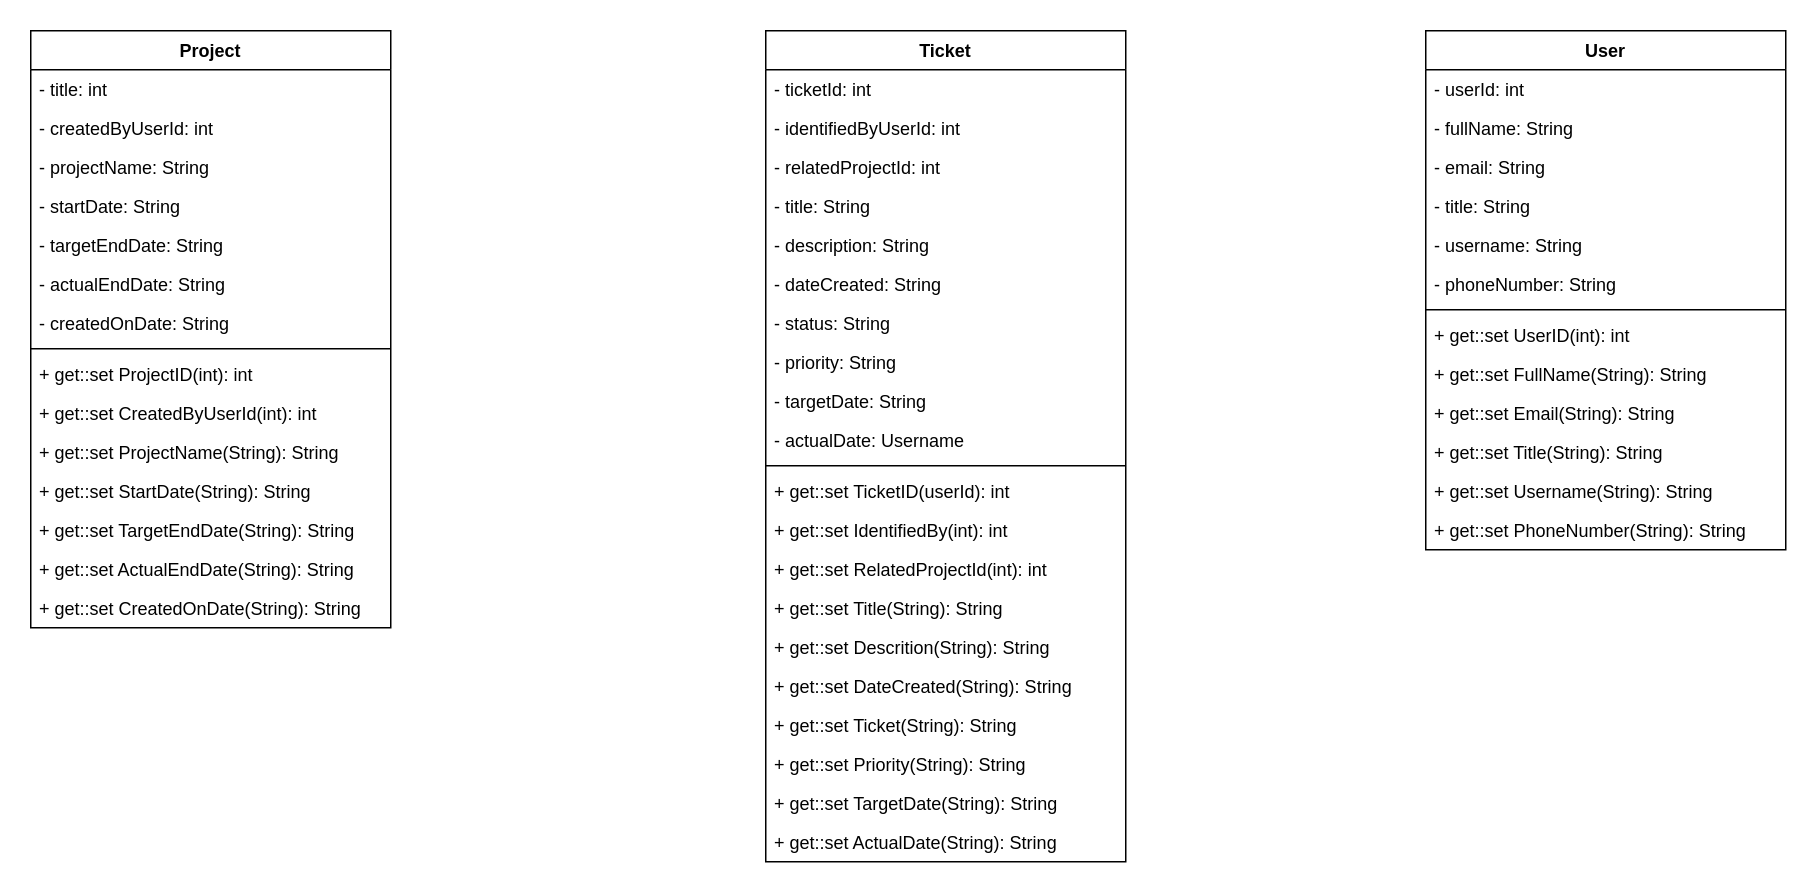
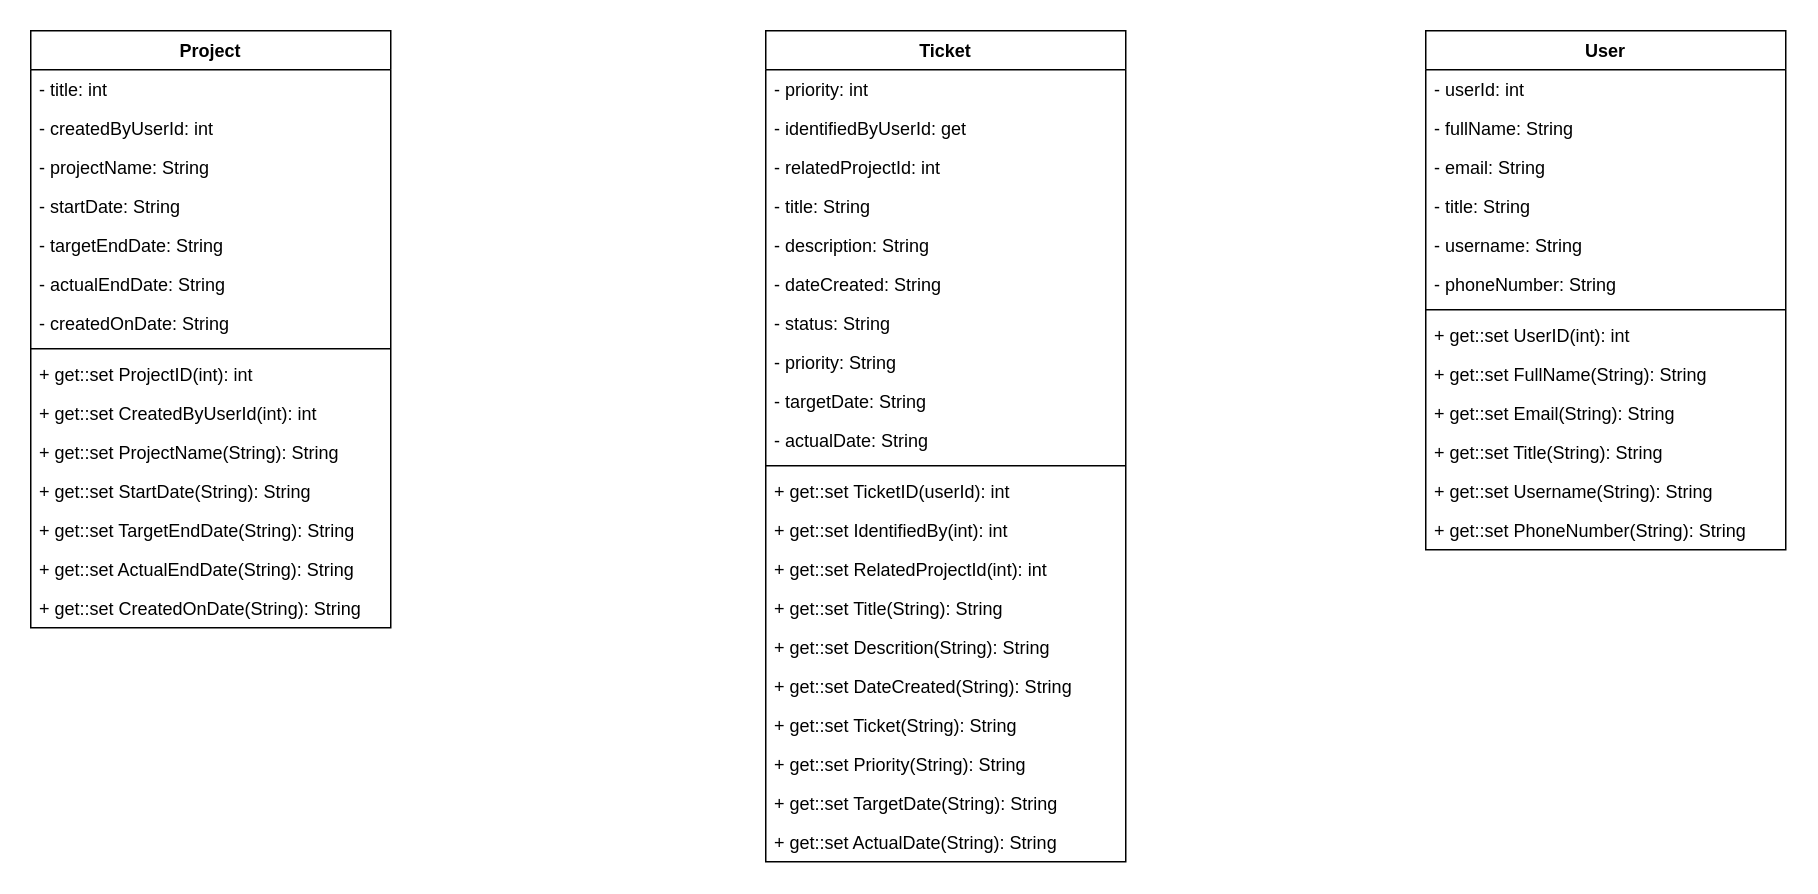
  <mxCell id="0" />
  <mxCell id="1" parent="0" />
  <mxCell id="2" value="User" style="swimlane;fontStyle=1;align=center;verticalAlign=top;childLayout=stackLayout;horizontal=1;startSize=26;horizontalStack=0;resizeParent=1;resizeParentMax=0;resizeLast=0;collapsible=1;marginBottom=0;" vertex="1" parent="1"><mxGeometry x="950" y="20" width="240" height="346" as="geometry" /></mxCell>
  <mxCell id="3" value="- userId: int" style="text;strokeColor=none;fillColor=none;align=left;verticalAlign=top;spacingLeft=4;spacingRight=4;overflow=hidden;rotatable=0;points=[[0,0.5],[1,0.5]];portConstraint=eastwest;" vertex="1" parent="2"><mxGeometry y="26" width="240" height="26" as="geometry" /></mxCell>
  <mxCell id="4" value="- fullName: String" style="text;strokeColor=none;fillColor=none;align=left;verticalAlign=top;spacingLeft=4;spacingRight=4;overflow=hidden;rotatable=0;points=[[0,0.5],[1,0.5]];portConstraint=eastwest;" vertex="1" parent="2"><mxGeometry y="52" width="240" height="26" as="geometry" /></mxCell>
  <mxCell id="5" value="- email: String" style="text;strokeColor=none;fillColor=none;align=left;verticalAlign=top;spacingLeft=4;spacingRight=4;overflow=hidden;rotatable=0;points=[[0,0.5],[1,0.5]];portConstraint=eastwest;" vertex="1" parent="2"><mxGeometry y="78" width="240" height="26" as="geometry" /></mxCell>
  <mxCell id="6" value="- title: String" style="text;strokeColor=none;fillColor=none;align=left;verticalAlign=top;spacingLeft=4;spacingRight=4;overflow=hidden;rotatable=0;points=[[0,0.5],[1,0.5]];portConstraint=eastwest;" vertex="1" parent="2"><mxGeometry y="104" width="240" height="26" as="geometry" /></mxCell>
  <mxCell id="7" value="- username: String" style="text;strokeColor=none;fillColor=none;align=left;verticalAlign=top;spacingLeft=4;spacingRight=4;overflow=hidden;rotatable=0;points=[[0,0.5],[1,0.5]];portConstraint=eastwest;" vertex="1" parent="2"><mxGeometry y="130" width="240" height="26" as="geometry" /></mxCell>
  <mxCell id="8" value="- phoneNumber: String" style="text;strokeColor=none;fillColor=none;align=left;verticalAlign=top;spacingLeft=4;spacingRight=4;overflow=hidden;rotatable=0;points=[[0,0.5],[1,0.5]];portConstraint=eastwest;" vertex="1" parent="2"><mxGeometry y="156" width="240" height="26" as="geometry" /></mxCell>
  <mxCell id="9" value="" style="line;strokeWidth=1;fillColor=none;align=left;verticalAlign=middle;spacingTop=-1;spacingLeft=3;spacingRight=3;rotatable=0;labelPosition=right;points=[];portConstraint=eastwest;strokeColor=inherit;" vertex="1" parent="2"><mxGeometry y="182" width="240" height="8" as="geometry" /></mxCell>
  <mxCell id="10" value="+ get::set UserID(int): int" style="text;strokeColor=none;fillColor=none;align=left;verticalAlign=top;spacingLeft=4;spacingRight=4;overflow=hidden;rotatable=0;points=[[0,0.5],[1,0.5]];portConstraint=eastwest;" vertex="1" parent="2"><mxGeometry y="190" width="240" height="26" as="geometry" /></mxCell>
  <mxCell id="11" value="+ get::set FullName(String): String" style="text;strokeColor=none;fillColor=none;align=left;verticalAlign=top;spacingLeft=4;spacingRight=4;overflow=hidden;rotatable=0;points=[[0,0.5],[1,0.5]];portConstraint=eastwest;" vertex="1" parent="2"><mxGeometry y="216" width="240" height="26" as="geometry" /></mxCell>
  <mxCell id="12" value="+ get::set Email(String): String" style="text;strokeColor=none;fillColor=none;align=left;verticalAlign=top;spacingLeft=4;spacingRight=4;overflow=hidden;rotatable=0;points=[[0,0.5],[1,0.5]];portConstraint=eastwest;" vertex="1" parent="2"><mxGeometry y="242" width="240" height="26" as="geometry" /></mxCell>
  <mxCell id="13" value="+ get::set Title(String): String" style="text;strokeColor=none;fillColor=none;align=left;verticalAlign=top;spacingLeft=4;spacingRight=4;overflow=hidden;rotatable=0;points=[[0,0.5],[1,0.5]];portConstraint=eastwest;" vertex="1" parent="2"><mxGeometry y="268" width="240" height="26" as="geometry" /></mxCell>
  <mxCell id="14" value="+ get::set Username(String): String" style="text;strokeColor=none;fillColor=none;align=left;verticalAlign=top;spacingLeft=4;spacingRight=4;overflow=hidden;rotatable=0;points=[[0,0.5],[1,0.5]];portConstraint=eastwest;" vertex="1" parent="2"><mxGeometry y="294" width="240" height="26" as="geometry" /></mxCell>
  <mxCell id="15" value="+ get::set PhoneNumber(String): String" style="text;strokeColor=none;fillColor=none;align=left;verticalAlign=top;spacingLeft=4;spacingRight=4;overflow=hidden;rotatable=0;points=[[0,0.5],[1,0.5]];portConstraint=eastwest;" vertex="1" parent="2"><mxGeometry y="320" width="240" height="26" as="geometry" /></mxCell>
  <mxCell id="16" value="Ticket" style="swimlane;fontStyle=1;align=center;verticalAlign=top;childLayout=stackLayout;horizontal=1;startSize=26;horizontalStack=0;resizeParent=1;resizeParentMax=0;resizeLast=0;collapsible=1;marginBottom=0;" vertex="1" parent="1"><mxGeometry x="510" y="20" width="240" height="554" as="geometry" /></mxCell>
- <mxCell id="17" value="- ticketId: int" style="text;strokeColor=none;fillColor=none;align=left;verticalAlign=top;spacingLeft=4;spacingRight=4;overflow=hidden;rotatable=0;points=[[0,0.5],[1,0.5]];portConstraint=eastwest;" vertex="1" parent="16"><mxGeometry y="26" width="240" height="26" as="geometry" /></mxCell>
- <mxCell id="18" value="- identifiedByUserId: int" style="text;strokeColor=none;fillColor=none;align=left;verticalAlign=top;spacingLeft=4;spacingRight=4;overflow=hidden;rotatable=0;points=[[0,0.5],[1,0.5]];portConstraint=eastwest;" vertex="1" parent="16"><mxGeometry y="52" width="240" height="26" as="geometry" /></mxCell>
+ <mxCell id="17" value="- priority: int" style="text;strokeColor=none;fillColor=none;align=left;verticalAlign=top;spacingLeft=4;spacingRight=4;overflow=hidden;rotatable=0;points=[[0,0.5],[1,0.5]];portConstraint=eastwest;" vertex="1" parent="16"><mxGeometry y="26" width="240" height="26" as="geometry" /></mxCell>
+ <mxCell id="18" value="- identifiedByUserId: get" style="text;strokeColor=none;fillColor=none;align=left;verticalAlign=top;spacingLeft=4;spacingRight=4;overflow=hidden;rotatable=0;points=[[0,0.5],[1,0.5]];portConstraint=eastwest;" vertex="1" parent="16"><mxGeometry y="52" width="240" height="26" as="geometry" /></mxCell>
  <mxCell id="19" value="- relatedProjectId: int" style="text;strokeColor=none;fillColor=none;align=left;verticalAlign=top;spacingLeft=4;spacingRight=4;overflow=hidden;rotatable=0;points=[[0,0.5],[1,0.5]];portConstraint=eastwest;" vertex="1" parent="16"><mxGeometry y="78" width="240" height="26" as="geometry" /></mxCell>
  <mxCell id="20" value="- title: String" style="text;strokeColor=none;fillColor=none;align=left;verticalAlign=top;spacingLeft=4;spacingRight=4;overflow=hidden;rotatable=0;points=[[0,0.5],[1,0.5]];portConstraint=eastwest;" vertex="1" parent="16"><mxGeometry y="104" width="240" height="26" as="geometry" /></mxCell>
  <mxCell id="21" value="- description: String" style="text;strokeColor=none;fillColor=none;align=left;verticalAlign=top;spacingLeft=4;spacingRight=4;overflow=hidden;rotatable=0;points=[[0,0.5],[1,0.5]];portConstraint=eastwest;" vertex="1" parent="16"><mxGeometry y="130" width="240" height="26" as="geometry" /></mxCell>
  <mxCell id="22" value="- dateCreated: String" style="text;strokeColor=none;fillColor=none;align=left;verticalAlign=top;spacingLeft=4;spacingRight=4;overflow=hidden;rotatable=0;points=[[0,0.5],[1,0.5]];portConstraint=eastwest;" vertex="1" parent="16"><mxGeometry y="156" width="240" height="26" as="geometry" /></mxCell>
  <mxCell id="23" value="- status: String" style="text;strokeColor=none;fillColor=none;align=left;verticalAlign=top;spacingLeft=4;spacingRight=4;overflow=hidden;rotatable=0;points=[[0,0.5],[1,0.5]];portConstraint=eastwest;" vertex="1" parent="16"><mxGeometry y="182" width="240" height="26" as="geometry" /></mxCell>
  <mxCell id="24" value="- priority: String" style="text;strokeColor=none;fillColor=none;align=left;verticalAlign=top;spacingLeft=4;spacingRight=4;overflow=hidden;rotatable=0;points=[[0,0.5],[1,0.5]];portConstraint=eastwest;" vertex="1" parent="16"><mxGeometry y="208" width="240" height="26" as="geometry" /></mxCell>
  <mxCell id="25" value="- targetDate: String" style="text;strokeColor=none;fillColor=none;align=left;verticalAlign=top;spacingLeft=4;spacingRight=4;overflow=hidden;rotatable=0;points=[[0,0.5],[1,0.5]];portConstraint=eastwest;" vertex="1" parent="16"><mxGeometry y="234" width="240" height="26" as="geometry" /></mxCell>
- <mxCell id="26" value="- actualDate: Username" style="text;strokeColor=none;fillColor=none;align=left;verticalAlign=top;spacingLeft=4;spacingRight=4;overflow=hidden;rotatable=0;points=[[0,0.5],[1,0.5]];portConstraint=eastwest;" vertex="1" parent="16"><mxGeometry y="260" width="240" height="26" as="geometry" /></mxCell>
+ <mxCell id="26" value="- actualDate: String" style="text;strokeColor=none;fillColor=none;align=left;verticalAlign=top;spacingLeft=4;spacingRight=4;overflow=hidden;rotatable=0;points=[[0,0.5],[1,0.5]];portConstraint=eastwest;" vertex="1" parent="16"><mxGeometry y="260" width="240" height="26" as="geometry" /></mxCell>
  <mxCell id="27" value="" style="line;strokeWidth=1;fillColor=none;align=left;verticalAlign=middle;spacingTop=-1;spacingLeft=3;spacingRight=3;rotatable=0;labelPosition=right;points=[];portConstraint=eastwest;strokeColor=inherit;" vertex="1" parent="16"><mxGeometry y="286" width="240" height="8" as="geometry" /></mxCell>
  <mxCell id="28" value="+ get::set TicketID(userId): int" style="text;strokeColor=none;fillColor=none;align=left;verticalAlign=top;spacingLeft=4;spacingRight=4;overflow=hidden;rotatable=0;points=[[0,0.5],[1,0.5]];portConstraint=eastwest;" vertex="1" parent="16"><mxGeometry y="294" width="240" height="26" as="geometry" /></mxCell>
  <mxCell id="29" value="+ get::set IdentifiedBy(int): int" style="text;strokeColor=none;fillColor=none;align=left;verticalAlign=top;spacingLeft=4;spacingRight=4;overflow=hidden;rotatable=0;points=[[0,0.5],[1,0.5]];portConstraint=eastwest;" vertex="1" parent="16"><mxGeometry y="320" width="240" height="26" as="geometry" /></mxCell>
  <mxCell id="30" value="+ get::set RelatedProjectId(int): int" style="text;strokeColor=none;fillColor=none;align=left;verticalAlign=top;spacingLeft=4;spacingRight=4;overflow=hidden;rotatable=0;points=[[0,0.5],[1,0.5]];portConstraint=eastwest;" vertex="1" parent="16"><mxGeometry y="346" width="240" height="26" as="geometry" /></mxCell>
  <mxCell id="31" value="+ get::set Title(String): String" style="text;strokeColor=none;fillColor=none;align=left;verticalAlign=top;spacingLeft=4;spacingRight=4;overflow=hidden;rotatable=0;points=[[0,0.5],[1,0.5]];portConstraint=eastwest;" vertex="1" parent="16"><mxGeometry y="372" width="240" height="26" as="geometry" /></mxCell>
  <mxCell id="32" value="+ get::set Descrition(String): String" style="text;strokeColor=none;fillColor=none;align=left;verticalAlign=top;spacingLeft=4;spacingRight=4;overflow=hidden;rotatable=0;points=[[0,0.5],[1,0.5]];portConstraint=eastwest;" vertex="1" parent="16"><mxGeometry y="398" width="240" height="26" as="geometry" /></mxCell>
  <mxCell id="33" value="+ get::set DateCreated(String): String" style="text;strokeColor=none;fillColor=none;align=left;verticalAlign=top;spacingLeft=4;spacingRight=4;overflow=hidden;rotatable=0;points=[[0,0.5],[1,0.5]];portConstraint=eastwest;" vertex="1" parent="16"><mxGeometry y="424" width="240" height="26" as="geometry" /></mxCell>
  <mxCell id="34" value="+ get::set Ticket(String): String" style="text;strokeColor=none;fillColor=none;align=left;verticalAlign=top;spacingLeft=4;spacingRight=4;overflow=hidden;rotatable=0;points=[[0,0.5],[1,0.5]];portConstraint=eastwest;" vertex="1" parent="16"><mxGeometry y="450" width="240" height="26" as="geometry" /></mxCell>
  <mxCell id="35" value="+ get::set Priority(String): String" style="text;strokeColor=none;fillColor=none;align=left;verticalAlign=top;spacingLeft=4;spacingRight=4;overflow=hidden;rotatable=0;points=[[0,0.5],[1,0.5]];portConstraint=eastwest;" vertex="1" parent="16"><mxGeometry y="476" width="240" height="26" as="geometry" /></mxCell>
  <mxCell id="36" value="+ get::set TargetDate(String): String" style="text;strokeColor=none;fillColor=none;align=left;verticalAlign=top;spacingLeft=4;spacingRight=4;overflow=hidden;rotatable=0;points=[[0,0.5],[1,0.5]];portConstraint=eastwest;" vertex="1" parent="16"><mxGeometry y="502" width="240" height="26" as="geometry" /></mxCell>
  <mxCell id="37" value="+ get::set ActualDate(String): String" style="text;strokeColor=none;fillColor=none;align=left;verticalAlign=top;spacingLeft=4;spacingRight=4;overflow=hidden;rotatable=0;points=[[0,0.5],[1,0.5]];portConstraint=eastwest;" vertex="1" parent="16"><mxGeometry y="528" width="240" height="26" as="geometry" /></mxCell>
  <mxCell id="38" value="Project" style="swimlane;fontStyle=1;align=center;verticalAlign=top;childLayout=stackLayout;horizontal=1;startSize=26;horizontalStack=0;resizeParent=1;resizeParentMax=0;resizeLast=0;collapsible=1;marginBottom=0;" vertex="1" parent="1"><mxGeometry x="20" y="20" width="240" height="398" as="geometry" /></mxCell>
  <mxCell id="39" value="- title: int" style="text;strokeColor=none;fillColor=none;align=left;verticalAlign=top;spacingLeft=4;spacingRight=4;overflow=hidden;rotatable=0;points=[[0,0.5],[1,0.5]];portConstraint=eastwest;" vertex="1" parent="38"><mxGeometry y="26" width="240" height="26" as="geometry" /></mxCell>
  <mxCell id="40" value="- createdByUserId: int" style="text;strokeColor=none;fillColor=none;align=left;verticalAlign=top;spacingLeft=4;spacingRight=4;overflow=hidden;rotatable=0;points=[[0,0.5],[1,0.5]];portConstraint=eastwest;" vertex="1" parent="38"><mxGeometry y="52" width="240" height="26" as="geometry" /></mxCell>
  <mxCell id="41" value="- projectName: String" style="text;strokeColor=none;fillColor=none;align=left;verticalAlign=top;spacingLeft=4;spacingRight=4;overflow=hidden;rotatable=0;points=[[0,0.5],[1,0.5]];portConstraint=eastwest;" vertex="1" parent="38"><mxGeometry y="78" width="240" height="26" as="geometry" /></mxCell>
  <mxCell id="42" value="- startDate: String" style="text;strokeColor=none;fillColor=none;align=left;verticalAlign=top;spacingLeft=4;spacingRight=4;overflow=hidden;rotatable=0;points=[[0,0.5],[1,0.5]];portConstraint=eastwest;" vertex="1" parent="38"><mxGeometry y="104" width="240" height="26" as="geometry" /></mxCell>
  <mxCell id="43" value="- targetEndDate: String" style="text;strokeColor=none;fillColor=none;align=left;verticalAlign=top;spacingLeft=4;spacingRight=4;overflow=hidden;rotatable=0;points=[[0,0.5],[1,0.5]];portConstraint=eastwest;" vertex="1" parent="38"><mxGeometry y="130" width="240" height="26" as="geometry" /></mxCell>
  <mxCell id="44" value="- actualEndDate: String" style="text;strokeColor=none;fillColor=none;align=left;verticalAlign=top;spacingLeft=4;spacingRight=4;overflow=hidden;rotatable=0;points=[[0,0.5],[1,0.5]];portConstraint=eastwest;" vertex="1" parent="38"><mxGeometry y="156" width="240" height="26" as="geometry" /></mxCell>
  <mxCell id="45" value="- createdOnDate: String" style="text;strokeColor=none;fillColor=none;align=left;verticalAlign=top;spacingLeft=4;spacingRight=4;overflow=hidden;rotatable=0;points=[[0,0.5],[1,0.5]];portConstraint=eastwest;" vertex="1" parent="38"><mxGeometry y="182" width="240" height="26" as="geometry" /></mxCell>
  <mxCell id="46" value="" style="line;strokeWidth=1;fillColor=none;align=left;verticalAlign=middle;spacingTop=-1;spacingLeft=3;spacingRight=3;rotatable=0;labelPosition=right;points=[];portConstraint=eastwest;strokeColor=inherit;" vertex="1" parent="38"><mxGeometry y="208" width="240" height="8" as="geometry" /></mxCell>
  <mxCell id="47" value="+ get::set ProjectID(int): int" style="text;strokeColor=none;fillColor=none;align=left;verticalAlign=top;spacingLeft=4;spacingRight=4;overflow=hidden;rotatable=0;points=[[0,0.5],[1,0.5]];portConstraint=eastwest;" vertex="1" parent="38"><mxGeometry y="216" width="240" height="26" as="geometry" /></mxCell>
  <mxCell id="48" value="+ get::set CreatedByUserId(int): int" style="text;strokeColor=none;fillColor=none;align=left;verticalAlign=top;spacingLeft=4;spacingRight=4;overflow=hidden;rotatable=0;points=[[0,0.5],[1,0.5]];portConstraint=eastwest;" vertex="1" parent="38"><mxGeometry y="242" width="240" height="26" as="geometry" /></mxCell>
  <mxCell id="49" value="+ get::set ProjectName(String): String" style="text;strokeColor=none;fillColor=none;align=left;verticalAlign=top;spacingLeft=4;spacingRight=4;overflow=hidden;rotatable=0;points=[[0,0.5],[1,0.5]];portConstraint=eastwest;" vertex="1" parent="38"><mxGeometry y="268" width="240" height="26" as="geometry" /></mxCell>
  <mxCell id="50" value="+ get::set StartDate(String): String" style="text;strokeColor=none;fillColor=none;align=left;verticalAlign=top;spacingLeft=4;spacingRight=4;overflow=hidden;rotatable=0;points=[[0,0.5],[1,0.5]];portConstraint=eastwest;" vertex="1" parent="38"><mxGeometry y="294" width="240" height="26" as="geometry" /></mxCell>
  <mxCell id="51" value="+ get::set TargetEndDate(String): String" style="text;strokeColor=none;fillColor=none;align=left;verticalAlign=top;spacingLeft=4;spacingRight=4;overflow=hidden;rotatable=0;points=[[0,0.5],[1,0.5]];portConstraint=eastwest;" vertex="1" parent="38"><mxGeometry y="320" width="240" height="26" as="geometry" /></mxCell>
  <mxCell id="52" value="+ get::set ActualEndDate(String): String" style="text;strokeColor=none;fillColor=none;align=left;verticalAlign=top;spacingLeft=4;spacingRight=4;overflow=hidden;rotatable=0;points=[[0,0.5],[1,0.5]];portConstraint=eastwest;" vertex="1" parent="38"><mxGeometry y="346" width="240" height="26" as="geometry" /></mxCell>
  <mxCell id="53" value="+ get::set CreatedOnDate(String): String" style="text;strokeColor=none;fillColor=none;align=left;verticalAlign=top;spacingLeft=4;spacingRight=4;overflow=hidden;rotatable=0;points=[[0,0.5],[1,0.5]];portConstraint=eastwest;" vertex="1" parent="38"><mxGeometry y="372" width="240" height="26" as="geometry" /></mxCell>
